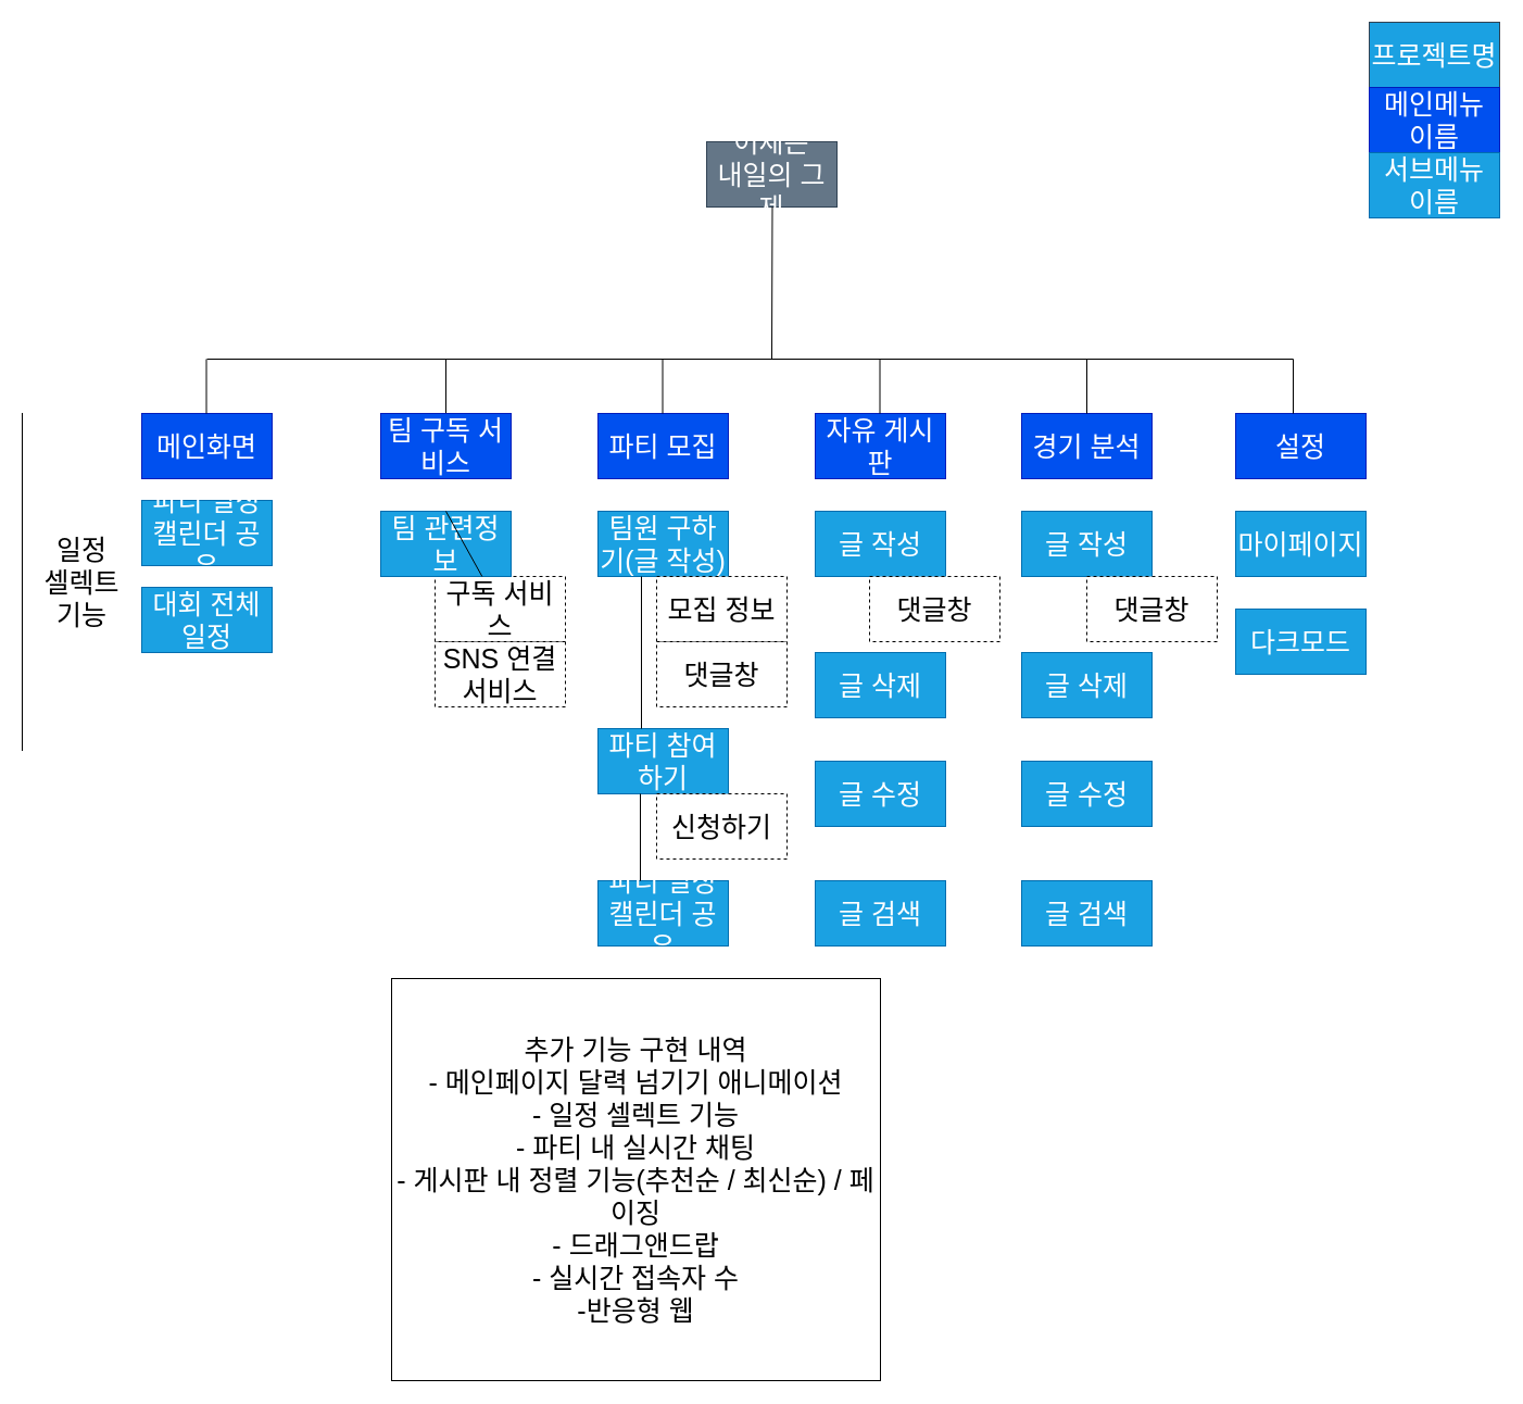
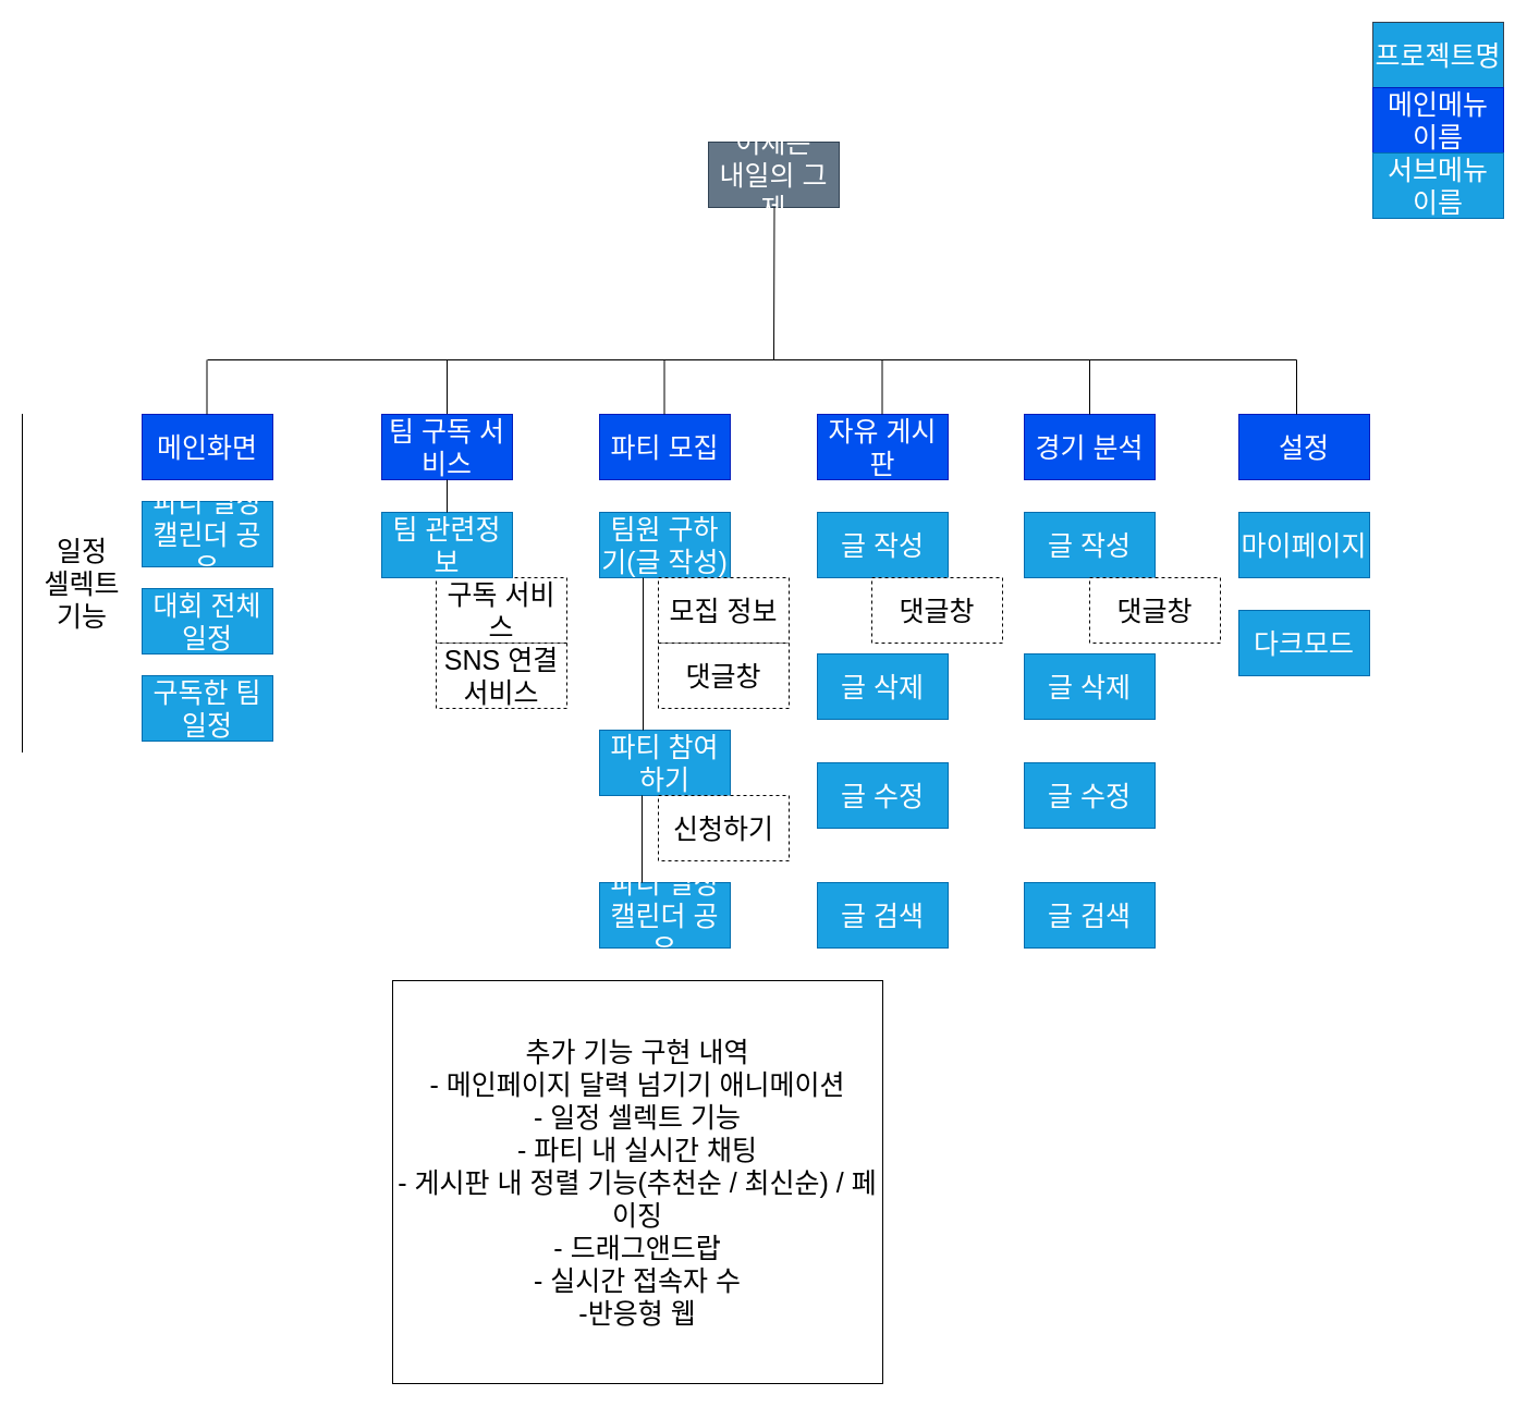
  <mxCell id="0" />
  <mxCell id="1" parent="0" />
  <mxCell id="2" value="프로젝트명" style="rounded=0;whiteSpace=wrap;html=1;fillColor=#1ba1e2;fontColor=#ffffff;strokeColor=#314354;fontSize=25;" vertex="1" parent="1"><mxGeometry x="1260" width="120" height="60" as="geometry" y="20" /></mxCell>
  <mxCell id="3" value="메인메뉴 이름" style="rounded=0;whiteSpace=wrap;html=1;fillColor=#0050ef;fontColor=#ffffff;strokeColor=#001DBC;fontSize=25;" vertex="1" parent="1"><mxGeometry x="1260" y="80" width="120" height="60" as="geometry" /></mxCell>
  <mxCell id="4" value="서브메뉴 이름" style="rounded=0;whiteSpace=wrap;html=1;fillColor=#1ba1e2;fontColor=#ffffff;strokeColor=#006EAF;fontSize=25;" vertex="1" parent="1"><mxGeometry x="1260" y="140" width="120" height="60" as="geometry" /></mxCell>
  <mxCell id="5" value="어제는 &lt;br&gt;내일의 그제" style="rounded=0;whiteSpace=wrap;html=1;fillColor=#647687;fontColor=#ffffff;strokeColor=#314354;fontSize=25;" vertex="1" parent="1"><mxGeometry x="650" y="130" width="120" height="60" as="geometry" /></mxCell>
  <mxCell id="6" value="" style="endArrow=none;html=1;rounded=0;entryX=0.5;entryY=1;entryDx=0;entryDy=0;fontSize=25;" edge="1" parent="1"><mxGeometry width="50" height="50" relative="1" as="geometry"><mxPoint x="710" y="330" as="sourcePoint" /><mxPoint x="710.5" y="190" as="targetPoint" /></mxGeometry></mxCell>
  <mxCell id="7" value="" style="endArrow=none;html=1;rounded=0;fontSize=25;" edge="1" parent="1"><mxGeometry width="50" height="50" relative="1" as="geometry"><mxPoint x="190" y="330" as="sourcePoint" /><mxPoint x="1190" y="330" as="targetPoint" /></mxGeometry></mxCell>
  <mxCell id="8" value="" style="endArrow=none;html=1;rounded=0;exitX=0.5;exitY=0;exitDx=0;exitDy=0;fontSize=25;" edge="1" parent="1" source="10"><mxGeometry width="50" height="50" relative="1" as="geometry"><mxPoint x="415" y="380" as="sourcePoint" /><mxPoint x="410" y="330" as="targetPoint" /></mxGeometry></mxCell>
  <mxCell id="9" value="메인화면" style="rounded=0;whiteSpace=wrap;html=1;fillColor=#0050ef;fontColor=#ffffff;strokeColor=#001DBC;fontSize=25;" vertex="1" parent="1"><mxGeometry x="130" y="380" width="120" height="60" as="geometry" /></mxCell>
  <mxCell id="10" value="팀 구독 서비스" style="rounded=0;whiteSpace=wrap;html=1;fillColor=#0050ef;fontColor=#ffffff;strokeColor=#001DBC;fontSize=25;" vertex="1" parent="1"><mxGeometry x="350" y="380" width="120" height="60" as="geometry" /></mxCell>
  <mxCell id="11" value="파티 모집" style="rounded=0;whiteSpace=wrap;html=1;fillColor=#0050ef;fontColor=#ffffff;strokeColor=#001DBC;fontSize=25;" vertex="1" parent="1"><mxGeometry x="550" y="380" width="120" height="60" as="geometry" /></mxCell>
  <mxCell id="12" value="설정" style="rounded=0;whiteSpace=wrap;html=1;fillColor=#0050ef;fontColor=#ffffff;strokeColor=#001DBC;fontSize=25;" vertex="1" parent="1"><mxGeometry x="1137" y="380" width="120" height="60" as="geometry" /></mxCell>
  <mxCell id="13" value="경기 분석" style="rounded=0;whiteSpace=wrap;html=1;fillColor=#0050ef;fontColor=#ffffff;strokeColor=#001DBC;fontSize=25;" vertex="1" parent="1"><mxGeometry x="940" y="380" width="120" height="60" as="geometry" /></mxCell>
  <mxCell id="14" value="자유 게시판" style="rounded=0;whiteSpace=wrap;html=1;fillColor=#0050ef;fontColor=#ffffff;strokeColor=#001DBC;fontSize=25;" vertex="1" parent="1"><mxGeometry x="750" y="380" width="120" height="60" as="geometry" /></mxCell>
  <mxCell id="15" value="" style="endArrow=none;html=1;rounded=0;fontSize=25;" edge="1" parent="1"><mxGeometry width="50" height="50" relative="1" as="geometry"><mxPoint x="609.5" y="380" as="sourcePoint" /><mxPoint x="609.5" y="330" as="targetPoint" /></mxGeometry></mxCell>
  <mxCell id="16" value="" style="endArrow=none;html=1;rounded=0;fontSize=25;" edge="1" parent="1"><mxGeometry width="50" height="50" relative="1" as="geometry"><mxPoint x="809.5" y="380" as="sourcePoint" /><mxPoint x="809.5" y="330" as="targetPoint" /></mxGeometry></mxCell>
  <mxCell id="17" value="" style="endArrow=none;html=1;rounded=0;exitX=0.5;exitY=0;exitDx=0;exitDy=0;fontSize=25;" edge="1" parent="1" source="13"><mxGeometry width="50" height="50" relative="1" as="geometry"><mxPoint x="1009.5" y="380" as="sourcePoint" /><mxPoint x="1000" y="330" as="targetPoint" /></mxGeometry></mxCell>
  <mxCell id="18" value="" style="endArrow=none;html=1;rounded=0;fontSize=25;" edge="1" parent="1"><mxGeometry width="50" height="50" relative="1" as="geometry"><mxPoint x="1190" y="380" as="sourcePoint" /><mxPoint x="1190" y="330" as="targetPoint" /></mxGeometry></mxCell>
  <mxCell id="19" value="SNS 연결 서비스" style="rounded=0;whiteSpace=wrap;html=1;dashed=1;fontSize=25;" vertex="1" parent="1"><mxGeometry x="400" y="590" width="120" height="60" as="geometry" /></mxCell>
  <mxCell id="20" value="구독 서비스" style="rounded=0;whiteSpace=wrap;html=1;dashed=1;fontSize=25;" vertex="1" parent="1"><mxGeometry x="400" y="530" width="120" height="60" as="geometry" /></mxCell>
  <mxCell id="21" value="" style="endArrow=none;html=1;rounded=0;exitX=0.5;exitY=0;exitDx=0;exitDy=0;fontSize=25;" edge="1" parent="1"><mxGeometry width="50" height="50" relative="1" as="geometry"><mxPoint x="189.5" y="380" as="sourcePoint" /><mxPoint x="189.5" y="330" as="targetPoint" /></mxGeometry></mxCell>
  <mxCell id="22" value="팀 관련정보" style="rounded=0;whiteSpace=wrap;html=1;fillColor=#1ba1e2;fontColor=#ffffff;strokeColor=#006EAF;fontSize=25;" vertex="1" parent="1"><mxGeometry x="350" y="470" width="120" height="60" as="geometry" /></mxCell>
- <mxCell id="23" value="" style="endArrow=none;html=1;rounded=0;exitX=0.5;exitY=0;exitDx=0;exitDy=0;fontSize=25;" edge="1" parent="1" source="22" target="20"><mxGeometry width="50" height="50" relative="1" as="geometry"><mxPoint x="390" y="470" as="sourcePoint" /><mxPoint x="420" y="440" as="targetPoint" /></mxGeometry></mxCell>
+ <mxCell id="23" value="" style="endArrow=none;html=1;rounded=0;exitX=0.5;exitY=0;exitDx=0;exitDy=0;entryX=0.5;entryY=1;entryDx=0;entryDy=0;fontSize=25;" edge="1" parent="1" source="22" target="10"><mxGeometry width="50" height="50" relative="1" as="geometry"><mxPoint x="390" y="470" as="sourcePoint" /><mxPoint x="420" y="440" as="targetPoint" /></mxGeometry></mxCell>
  <mxCell id="24" value="팀원 구하기(글 작성)" style="rounded=0;whiteSpace=wrap;html=1;fillColor=#1ba1e2;fontColor=#ffffff;strokeColor=#006EAF;fontSize=25;" vertex="1" parent="1"><mxGeometry x="550" y="470" width="120" height="60" as="geometry" /></mxCell>
  <mxCell id="25" value="모집 정보" style="rounded=0;whiteSpace=wrap;html=1;dashed=1;fontSize=25;" vertex="1" parent="1"><mxGeometry x="604" y="530" width="120" height="60" as="geometry" /></mxCell>
  <mxCell id="26" value="댓글창" style="rounded=0;whiteSpace=wrap;html=1;dashed=1;fontSize=25;" vertex="1" parent="1"><mxGeometry x="604" y="590" width="120" height="60" as="geometry" /></mxCell>
  <mxCell id="27" value="파티 참여하기" style="rounded=0;whiteSpace=wrap;html=1;fillColor=#1ba1e2;fontColor=#ffffff;strokeColor=#006EAF;fontSize=25;" vertex="1" parent="1"><mxGeometry x="550" y="670" width="120" height="60" as="geometry" /></mxCell>
  <mxCell id="28" value="신청하기" style="rounded=0;whiteSpace=wrap;html=1;dashed=1;fontSize=25;" vertex="1" parent="1"><mxGeometry x="604" y="730" width="120" height="60" as="geometry" /></mxCell>
  <mxCell id="29" value="&lt;font style=&quot;font-size: 25px;&quot;&gt;추가 기능 구현 내역&lt;br&gt;- 메인페이지 달력 넘기기 애니메이션&lt;br&gt;- 일정 셀렉트 기능&lt;br style=&quot;font-size: 25px;&quot;&gt;- 파티 내 실시간 채팅&lt;br&gt;- 게시판 내 정렬 기능(추천순 / 최신순) / 페이징&lt;br&gt;- 드래그앤드랍&lt;br&gt;- 실시간 접속자 수&lt;br&gt;-반응형 웹&lt;br style=&quot;font-size: 25px;&quot;&gt;&lt;/font&gt;" style="rounded=0;whiteSpace=wrap;html=1;fontSize=25;" vertex="1" parent="1"><mxGeometry x="360" y="900" width="450" height="370" as="geometry" /></mxCell>
  <mxCell id="30" value="파티 일정 캘린더 공유" style="rounded=0;whiteSpace=wrap;html=1;fillColor=#1ba1e2;fontColor=#ffffff;strokeColor=#006EAF;fontSize=25;" vertex="1" parent="1"><mxGeometry x="550" y="810" width="120" height="60" as="geometry" /></mxCell>
  <mxCell id="31" value="" style="endArrow=none;html=1;rounded=0;fontSize=25;" edge="1" parent="1"><mxGeometry width="50" height="50" relative="1" as="geometry"><mxPoint x="590" y="670" as="sourcePoint" /><mxPoint x="590" y="530" as="targetPoint" /></mxGeometry></mxCell>
  <mxCell id="32" value="" style="endArrow=none;html=1;rounded=0;fontSize=25;" edge="1" parent="1"><mxGeometry width="50" height="50" relative="1" as="geometry"><mxPoint x="589" y="810" as="sourcePoint" /><mxPoint x="589" y="730" as="targetPoint" /></mxGeometry></mxCell>
  <mxCell id="33" value="파티 일정 캘린더 공유" style="rounded=0;whiteSpace=wrap;html=1;fillColor=#1ba1e2;fontColor=#ffffff;strokeColor=#006EAF;fontSize=25;" vertex="1" parent="1"><mxGeometry x="130" y="460" width="120" height="60" as="geometry" /></mxCell>
  <mxCell id="34" value="대회 전체 일정" style="rounded=0;whiteSpace=wrap;html=1;fillColor=#1ba1e2;fontColor=#ffffff;strokeColor=#006EAF;fontSize=25;" vertex="1" parent="1"><mxGeometry x="130" y="540" width="120" height="60" as="geometry" /></mxCell>
+ <mxCell id="35" value="구독한 팀 일정" style="rounded=0;whiteSpace=wrap;html=1;fillColor=#1ba1e2;fontColor=#ffffff;strokeColor=#006EAF;fontSize=25;" vertex="1" parent="1"><mxGeometry x="130" y="620" width="120" height="60" as="geometry" /></mxCell>
  <mxCell id="36" value="&lt;font style=&quot;font-size: 25px;&quot;&gt;일정 &lt;br style=&quot;font-size: 25px;&quot;&gt;셀렉트&lt;br style=&quot;font-size: 25px;&quot;&gt;기능&lt;/font&gt;" style="shape=partialRectangle;whiteSpace=wrap;html=1;right=0;top=0;bottom=0;fillColor=none;routingCenterX=-0.5;fontSize=25;" vertex="1" parent="1"><mxGeometry x="20" y="380" width="110" height="310" as="geometry" /></mxCell>
  <mxCell id="37" value="글 작성" style="rounded=0;whiteSpace=wrap;html=1;fillColor=#1ba1e2;fontColor=#ffffff;strokeColor=#006EAF;fontSize=25;" vertex="1" parent="1"><mxGeometry x="750" y="470" width="120" height="60" as="geometry" /></mxCell>
  <mxCell id="38" value="댓글창" style="rounded=0;whiteSpace=wrap;html=1;dashed=1;fontSize=25;" vertex="1" parent="1"><mxGeometry x="800" y="530" width="120" height="60" as="geometry" /></mxCell>
  <mxCell id="39" value="글 삭제" style="rounded=0;whiteSpace=wrap;html=1;fillColor=#1ba1e2;fontColor=#ffffff;strokeColor=#006EAF;fontSize=25;" vertex="1" parent="1"><mxGeometry x="750" y="600" width="120" height="60" as="geometry" /></mxCell>
  <mxCell id="40" value="마이페이지" style="rounded=0;whiteSpace=wrap;html=1;fillColor=#1ba1e2;fontColor=#ffffff;strokeColor=#006EAF;fontSize=25;" vertex="1" parent="1"><mxGeometry x="1137" y="470" width="120" height="60" as="geometry" /></mxCell>
  <mxCell id="41" value="글 수정" style="rounded=0;whiteSpace=wrap;html=1;fillColor=#1ba1e2;fontColor=#ffffff;strokeColor=#006EAF;fontSize=25;" vertex="1" parent="1"><mxGeometry x="750" y="700" width="120" height="60" as="geometry" /></mxCell>
  <mxCell id="42" value="글 작성" style="rounded=0;whiteSpace=wrap;html=1;fillColor=#1ba1e2;fontColor=#ffffff;strokeColor=#006EAF;fontSize=25;" vertex="1" parent="1"><mxGeometry x="940" y="470" width="120" height="60" as="geometry" /></mxCell>
  <mxCell id="43" value="글 삭제" style="rounded=0;whiteSpace=wrap;html=1;fillColor=#1ba1e2;fontColor=#ffffff;strokeColor=#006EAF;fontSize=25;" vertex="1" parent="1"><mxGeometry x="940" y="600" width="120" height="60" as="geometry" /></mxCell>
  <mxCell id="44" value="글 수정" style="rounded=0;whiteSpace=wrap;html=1;fillColor=#1ba1e2;fontColor=#ffffff;strokeColor=#006EAF;fontSize=25;" vertex="1" parent="1"><mxGeometry x="940" y="700" width="120" height="60" as="geometry" /></mxCell>
  <mxCell id="45" value="댓글창" style="rounded=0;whiteSpace=wrap;html=1;dashed=1;fontSize=25;" vertex="1" parent="1"><mxGeometry x="1000" y="530" width="120" height="60" as="geometry" /></mxCell>
  <mxCell id="46" value="글 검색" style="rounded=0;whiteSpace=wrap;html=1;fillColor=#1ba1e2;fontColor=#ffffff;strokeColor=#006EAF;fontSize=25;" vertex="1" parent="1"><mxGeometry x="750" y="810" width="120" height="60" as="geometry" /></mxCell>
  <mxCell id="47" value="글 검색" style="rounded=0;whiteSpace=wrap;html=1;fillColor=#1ba1e2;fontColor=#ffffff;strokeColor=#006EAF;fontSize=25;" vertex="1" parent="1"><mxGeometry x="940" y="810" width="120" height="60" as="geometry" /></mxCell>
  <mxCell id="48" value="다크모드" style="rounded=0;whiteSpace=wrap;html=1;fillColor=#1ba1e2;fontColor=#ffffff;strokeColor=#006EAF;fontSize=25;" vertex="1" parent="1"><mxGeometry x="1137" y="560" width="120" height="60" as="geometry" /></mxCell>
